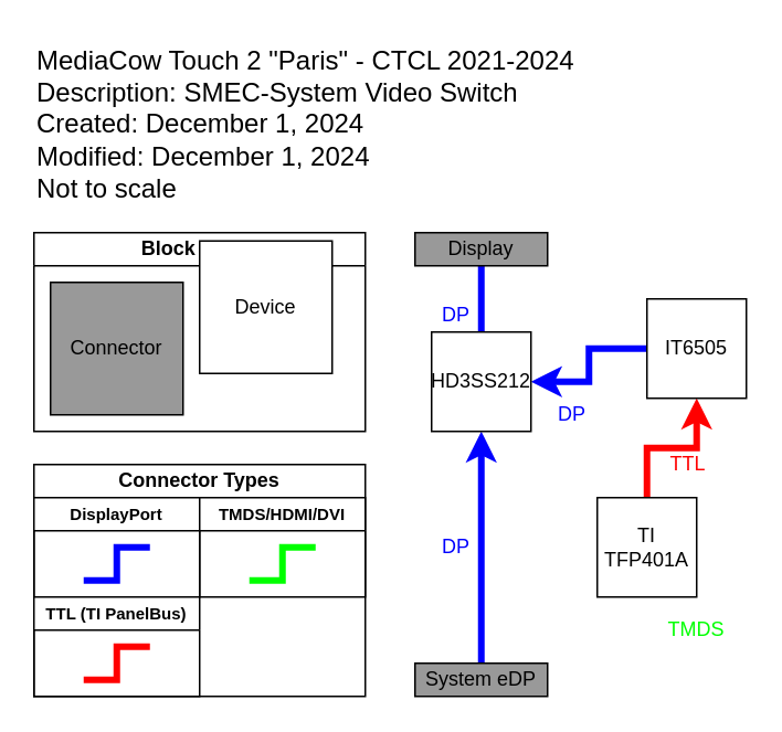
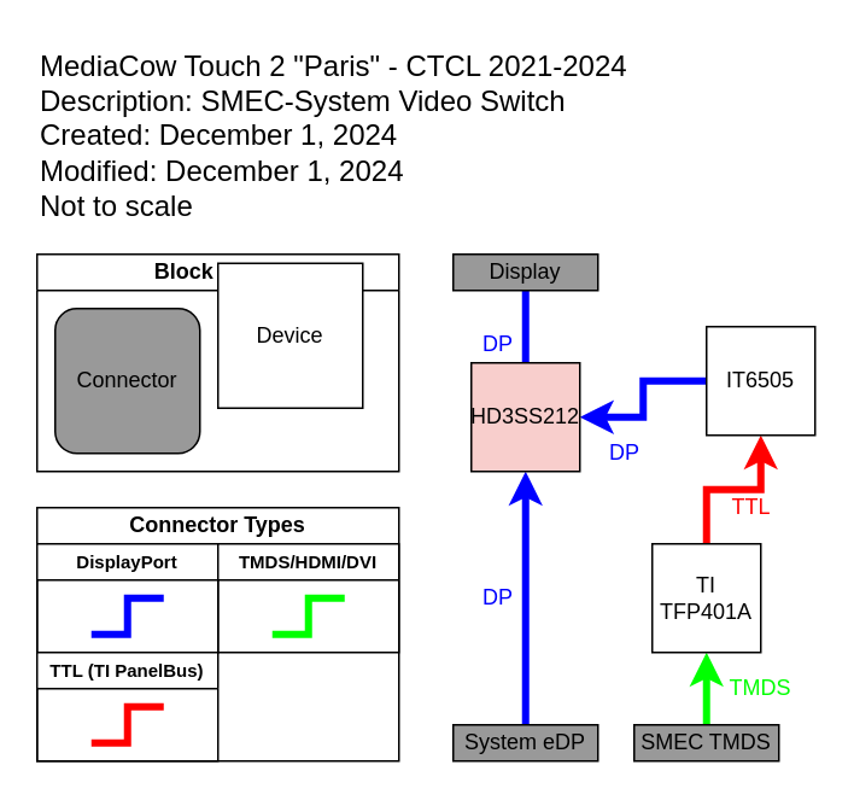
  <mxCell id="0" />
  <mxCell id="1" parent="0" />
  <mxCell id="2" value="MediaCow Touch 2 &quot;Paris&quot; - CTCL 2021-2024&lt;br style=&quot;font-size: 16px;&quot;&gt;Description: SMEC-System Video Switch&lt;br style=&quot;font-size: 16px;&quot;&gt;&lt;span style=&quot;background-color: initial; font-size: 16px;&quot;&gt;Created: December 1, 2024&amp;nbsp;&lt;/span&gt;&lt;div style=&quot;font-size: 16px;&quot;&gt;Modified: December 1, 2024&lt;/div&gt;&lt;div style=&quot;font-size: 16px;&quot;&gt;Not to scale&lt;/div&gt;" style="text;html=1;align=left;verticalAlign=top;whiteSpace=wrap;rounded=0;fontSize=16;" parent="1" vertex="1"><mxGeometry x="20" width="340" height="110" as="geometry" y="20" /></mxCell>
  <mxCell id="3" value="Block Types" style="swimlane;whiteSpace=wrap;html=1;startSize=20;" parent="1" vertex="1"><mxGeometry x="20" y="140" width="200" height="120" as="geometry" /></mxCell>
- <mxCell id="4" value="Connector" style="rounded=0;whiteSpace=wrap;html=1;fontColor=#000000;fillColor=#999999;fontSize=12;" parent="3" vertex="1"><mxGeometry x="10" y="30" width="80" height="80" as="geometry" /></mxCell>
+ <mxCell id="4" value="Connector" style="whiteSpace=wrap;html=1;fontColor=#000000;fillColor=#999999;fontSize=12;rounded=1;" parent="3" vertex="1"><mxGeometry x="10" y="30" width="80" height="80" as="geometry" /></mxCell>
  <mxCell id="5" value="Device" style="rounded=0;whiteSpace=wrap;html=1;fontSize=12;" parent="3" vertex="1"><mxGeometry x="100" y="5" width="80" height="80" as="geometry" /></mxCell>
  <mxCell id="6" style="edgeStyle=orthogonalEdgeStyle;rounded=0;orthogonalLoop=1;jettySize=auto;html=1;exitX=0.5;exitY=0;exitDx=0;exitDy=0;entryX=0.5;entryY=1;entryDx=0;entryDy=0;strokeWidth=4;strokeColor=#0000FF;" parent="1" source="7" target="22" edge="1"><mxGeometry relative="1" as="geometry" /></mxCell>
  <mxCell id="7" value="System eDP" style="rounded=0;whiteSpace=wrap;html=1;fontColor=#000000;fillColor=#999999;fontSize=12;" parent="1" vertex="1"><mxGeometry x="250" y="400" width="80" height="20" as="geometry" /></mxCell>
+ <mxCell id="8" style="edgeStyle=orthogonalEdgeStyle;rounded=0;orthogonalLoop=1;jettySize=auto;html=1;exitX=0.5;exitY=0;exitDx=0;exitDy=0;entryX=0.5;entryY=1;entryDx=0;entryDy=0;strokeColor=#00FF00;strokeWidth=4;" parent="1" source="9" target="18" edge="1"><mxGeometry relative="1" as="geometry"><mxPoint x="390" y="360" as="targetPoint" /></mxGeometry></mxCell>
+ <mxCell id="9" value="SMEC TMDS" style="rounded=0;whiteSpace=wrap;html=1;fontColor=#000000;fillColor=#999999;fontSize=12;" parent="1" vertex="1"><mxGeometry x="350" y="400" width="80" height="20" as="geometry" /></mxCell>
  <mxCell id="10" value="Connector Types" style="swimlane;whiteSpace=wrap;html=1;startSize=20;" parent="1" vertex="1"><mxGeometry x="20" y="280" width="200" height="140" as="geometry" /></mxCell>
  <mxCell id="11" value="DisplayPort" style="swimlane;whiteSpace=wrap;html=1;startSize=20;fontSize=10;" parent="10" vertex="1"><mxGeometry y="20" width="100" height="60" as="geometry" /></mxCell>
  <mxCell id="12" style="edgeStyle=orthogonalEdgeStyle;rounded=0;orthogonalLoop=1;jettySize=auto;html=1;strokeWidth=4;endArrow=none;endFill=0;strokeColor=#0000FF;" parent="11" edge="1"><mxGeometry relative="1" as="geometry"><mxPoint x="70" y="30" as="targetPoint" /><mxPoint x="30" y="50" as="sourcePoint" /><Array as="points"><mxPoint x="50" y="50" /><mxPoint x="50" y="30" /></Array></mxGeometry></mxCell>
  <mxCell id="13" value="TMDS/HDMI/DVI" style="swimlane;whiteSpace=wrap;html=1;startSize=20;fontSize=10;" parent="10" vertex="1"><mxGeometry x="100" y="20" width="100" height="60" as="geometry" /></mxCell>
  <mxCell id="14" style="edgeStyle=orthogonalEdgeStyle;rounded=0;orthogonalLoop=1;jettySize=auto;html=1;strokeWidth=4;endArrow=none;endFill=0;strokeColor=#00FF00;" parent="13" edge="1"><mxGeometry relative="1" as="geometry"><mxPoint x="70" y="30" as="targetPoint" /><mxPoint x="30" y="50" as="sourcePoint" /><Array as="points"><mxPoint x="50" y="50" /><mxPoint x="50" y="30" /></Array></mxGeometry></mxCell>
  <mxCell id="15" value="TTL (TI PanelBus)" style="swimlane;whiteSpace=wrap;html=1;startSize=20;fontSize=10;" parent="10" vertex="1"><mxGeometry y="80" width="100" height="60" as="geometry" /></mxCell>
  <mxCell id="16" style="edgeStyle=orthogonalEdgeStyle;rounded=0;orthogonalLoop=1;jettySize=auto;html=1;strokeWidth=4;endArrow=none;endFill=0;strokeColor=#FF0000;" parent="15" edge="1"><mxGeometry relative="1" as="geometry"><mxPoint x="70" y="30" as="targetPoint" /><mxPoint x="30" y="50" as="sourcePoint" /><Array as="points"><mxPoint x="50" y="50" /><mxPoint x="50" y="30" /></Array></mxGeometry></mxCell>
  <mxCell id="17" style="edgeStyle=orthogonalEdgeStyle;rounded=0;orthogonalLoop=1;jettySize=auto;html=1;exitX=0.5;exitY=0;exitDx=0;exitDy=0;entryX=0.5;entryY=1;entryDx=0;entryDy=0;strokeWidth=4;endArrow=classic;endFill=1;strokeColor=#FF0000;" parent="1" source="18" target="20" edge="1"><mxGeometry relative="1" as="geometry" /></mxCell>
  <mxCell id="18" value="&lt;div&gt;TI&lt;/div&gt;&lt;div&gt;TFP401A&lt;/div&gt;" style="rounded=0;whiteSpace=wrap;html=1;" parent="1" vertex="1"><mxGeometry x="360" y="300" width="60" height="60" as="geometry" /></mxCell>
  <mxCell id="19" style="edgeStyle=orthogonalEdgeStyle;rounded=0;orthogonalLoop=1;jettySize=auto;html=1;exitX=0;exitY=0.5;exitDx=0;exitDy=0;entryX=1;entryY=0.5;entryDx=0;entryDy=0;strokeWidth=4;strokeColor=#0000FF;" parent="1" source="20" target="22" edge="1"><mxGeometry relative="1" as="geometry" /></mxCell>
  <mxCell id="20" value="IT6505" style="rounded=0;whiteSpace=wrap;html=1;" parent="1" vertex="1"><mxGeometry x="390" y="180" width="60" height="60" as="geometry" /></mxCell>
  <mxCell id="21" style="edgeStyle=orthogonalEdgeStyle;rounded=0;orthogonalLoop=1;jettySize=auto;html=1;exitX=0.5;exitY=0;exitDx=0;exitDy=0;entryX=0.5;entryY=1;entryDx=0;entryDy=0;strokeColor=#0000FF;strokeWidth=4;endArrow=none;" edge="1" parent="1" source="22" target="23"><mxGeometry relative="1" as="geometry"><mxPoint x="290" y="160" as="targetPoint" /></mxGeometry></mxCell>
- <mxCell id="22" value="HD3SS212" style="rounded=0;whiteSpace=wrap;html=1;" parent="1" vertex="1"><mxGeometry x="260" y="200" width="60" height="60" as="geometry" /></mxCell>
+ <mxCell id="22" value="HD3SS212" style="rounded=0;whiteSpace=wrap;html=1;fillColor=#f8cecc;" parent="1" vertex="1"><mxGeometry x="260" y="200" width="60" height="60" as="geometry" /></mxCell>
  <mxCell id="23" value="Display" style="rounded=0;whiteSpace=wrap;html=1;fontColor=#000000;fillColor=#999999;fontSize=12;" vertex="1" parent="1"><mxGeometry x="250" y="140" width="80" height="20" as="geometry" /></mxCell>
  <mxCell id="24" value="DP" style="text;html=1;align=center;verticalAlign=middle;whiteSpace=wrap;rounded=0;fontColor=#0000FF;" vertex="1" parent="1"><mxGeometry x="260" y="320" width="30" height="20" as="geometry" /></mxCell>
  <mxCell id="25" value="DP" style="text;html=1;align=center;verticalAlign=middle;whiteSpace=wrap;rounded=0;fontColor=#0000FF;" vertex="1" parent="1"><mxGeometry x="260" y="180" width="30" height="20" as="geometry" /></mxCell>
  <mxCell id="26" value="DP" style="text;html=1;align=center;verticalAlign=middle;whiteSpace=wrap;rounded=0;fontColor=#0000FF;" vertex="1" parent="1"><mxGeometry x="330" y="240" width="30" height="20" as="geometry" /></mxCell>
  <mxCell id="27" value="TTL" style="text;html=1;align=center;verticalAlign=middle;whiteSpace=wrap;rounded=0;fontColor=#FF0000;" vertex="1" parent="1"><mxGeometry x="400" y="270" width="30" height="20" as="geometry" /></mxCell>
  <mxCell id="28" value="TMDS" style="text;html=1;align=center;verticalAlign=middle;whiteSpace=wrap;rounded=0;fontColor=#00FF00;" vertex="1" parent="1"><mxGeometry x="400" y="370" width="40" height="20" as="geometry" /></mxCell>
